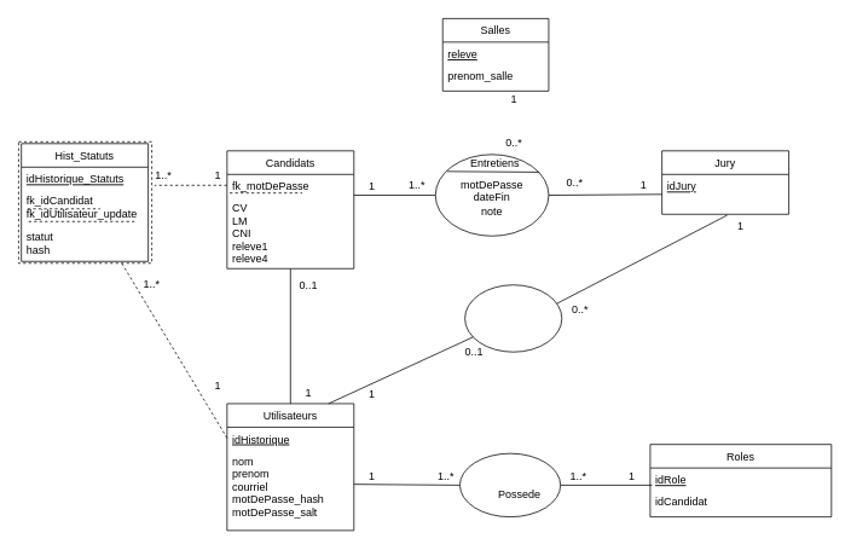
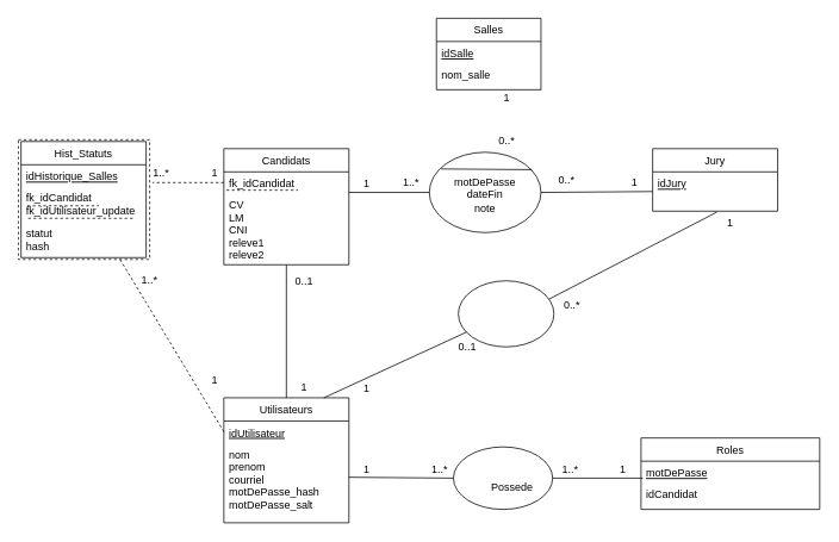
  <mxCell id="0" />
  <mxCell id="1" parent="0" />
  <mxCell id="2" value="" style="shape=ext;double=0;rounded=0;whiteSpace=wrap;html=1;dashed=1;fillColor=none;strokeColor=#000000;recursiveResize=0;" parent="1" vertex="1"><mxGeometry x="20" y="156" width="147" height="134" as="geometry" /></mxCell>
  <mxCell id="3" value="Jury" style="swimlane;fontStyle=0;childLayout=stackLayout;horizontal=1;startSize=26;fillColor=none;horizontalStack=0;resizeParent=1;resizeParentMax=0;resizeLast=0;collapsible=1;marginBottom=0;" parent="1" vertex="1"><mxGeometry x="730" y="166" width="140" height="70" as="geometry" /></mxCell>
  <mxCell id="4" value="idJury" style="text;strokeColor=none;fillColor=none;align=left;verticalAlign=top;spacingLeft=4;spacingRight=4;overflow=hidden;rotatable=0;points=[[0,0.5],[1,0.5]];portConstraint=eastwest;fontStyle=4" parent="3" vertex="1"><mxGeometry y="26" width="140" height="44" as="geometry" /></mxCell>
  <mxCell id="5" value="Candidats" style="swimlane;fontStyle=0;childLayout=stackLayout;horizontal=1;startSize=26;fillColor=none;horizontalStack=0;resizeParent=1;resizeParentMax=0;resizeLast=0;collapsible=1;marginBottom=0;" parent="1" vertex="1"><mxGeometry x="250" y="166" width="140" height="130" as="geometry" /></mxCell>
- <mxCell id="6" value="fk_motDePasse" style="text;strokeColor=none;fillColor=none;align=left;verticalAlign=top;spacingLeft=4;spacingRight=4;overflow=hidden;rotatable=0;points=[[0,0.5],[1,0.5]];portConstraint=eastwest;fontStyle=0" parent="5" vertex="1"><mxGeometry y="26" width="140" height="24" as="geometry" /></mxCell>
+ <mxCell id="6" value="fk_idCandidat" style="text;strokeColor=none;fillColor=none;align=left;verticalAlign=top;spacingLeft=4;spacingRight=4;overflow=hidden;rotatable=0;points=[[0,0.5],[1,0.5]];portConstraint=eastwest;fontStyle=0" parent="5" vertex="1"><mxGeometry y="26" width="140" height="24" as="geometry" /></mxCell>
  <mxCell id="7" value="" style="endArrow=none;dashed=1;html=1;fontColor=none;" parent="5" edge="1"><mxGeometry width="50" height="50" relative="1" as="geometry"><mxPoint x="3.0" y="46.5" as="sourcePoint" /><mxPoint x="83.0" y="46.5" as="targetPoint" /></mxGeometry></mxCell>
- <mxCell id="8" value="CV&#10;LM&#10;CNI&#10;releve1&#10;releve4" style="text;strokeColor=none;fillColor=none;align=left;verticalAlign=top;spacingLeft=4;spacingRight=4;overflow=hidden;rotatable=0;points=[[0,0.5],[1,0.5]];portConstraint=eastwest;fontStyle=0" parent="5" vertex="1"><mxGeometry y="50" width="140" height="80" as="geometry" /></mxCell>
+ <mxCell id="8" value="CV&#10;LM&#10;CNI&#10;releve1&#10;releve2" style="text;strokeColor=none;fillColor=none;align=left;verticalAlign=top;spacingLeft=4;spacingRight=4;overflow=hidden;rotatable=0;points=[[0,0.5],[1,0.5]];portConstraint=eastwest;fontStyle=0" parent="5" vertex="1"><mxGeometry y="50" width="140" height="80" as="geometry" /></mxCell>
  <mxCell id="9" value="Utilisateurs" style="swimlane;fontStyle=0;childLayout=stackLayout;horizontal=1;startSize=26;fillColor=none;horizontalStack=0;resizeParent=1;resizeParentMax=0;resizeLast=0;collapsible=1;marginBottom=0;" parent="1" vertex="1"><mxGeometry x="250" y="445" width="140" height="140" as="geometry" /></mxCell>
- <mxCell id="10" value="idHistorique" style="text;strokeColor=none;fillColor=none;align=left;verticalAlign=top;spacingLeft=4;spacingRight=4;overflow=hidden;rotatable=0;points=[[0,0.5],[1,0.5]];portConstraint=eastwest;fontStyle=4" parent="9" vertex="1"><mxGeometry y="26" width="140" height="24" as="geometry" /></mxCell>
+ <mxCell id="10" value="idUtilisateur" style="text;strokeColor=none;fillColor=none;align=left;verticalAlign=top;spacingLeft=4;spacingRight=4;overflow=hidden;rotatable=0;points=[[0,0.5],[1,0.5]];portConstraint=eastwest;fontStyle=4" parent="9" vertex="1"><mxGeometry y="26" width="140" height="24" as="geometry" /></mxCell>
  <mxCell id="11" value="nom&#10;prenom&#10;courriel&#10;motDePasse_hash&#10;motDePasse_salt" style="text;strokeColor=none;fillColor=none;align=left;verticalAlign=top;spacingLeft=4;spacingRight=4;overflow=hidden;rotatable=0;points=[[0,0.5],[1,0.5]];portConstraint=eastwest;fontStyle=0" parent="9" vertex="1"><mxGeometry y="50" width="140" height="90" as="geometry" /></mxCell>
  <mxCell id="12" value="" style="ellipse;whiteSpace=wrap;html=1;fillColor=none;" parent="1" vertex="1"><mxGeometry x="480" y="170" width="125" height="90" as="geometry" /></mxCell>
  <mxCell id="13" value="" style="endArrow=none;html=1;entryX=0.918;entryY=0.217;entryDx=0;entryDy=0;exitX=0.106;exitY=0.208;exitDx=0;exitDy=0;entryPerimeter=0;exitPerimeter=0;" parent="1" source="12" target="12" edge="1"><mxGeometry width="50" height="50" relative="1" as="geometry"><mxPoint x="465" y="217" as="sourcePoint" /><mxPoint x="585" y="217" as="targetPoint" /></mxGeometry></mxCell>
- <mxCell id="14" value="Entretiens" style="text;html=1;strokeColor=none;fillColor=none;align=center;verticalAlign=middle;whiteSpace=wrap;rounded=0;" parent="1" vertex="1"><mxGeometry x="526" y="170" width="40" height="20" as="geometry" /></mxCell>
  <mxCell id="15" value="motDePasse&lt;br&gt;dateFin&lt;br&gt;note" style="text;html=1;strokeColor=none;fillColor=none;align=center;verticalAlign=middle;whiteSpace=wrap;rounded=0;" parent="1" vertex="1"><mxGeometry x="509" y="195" width="67" height="46" as="geometry" /></mxCell>
  <mxCell id="16" value="" style="endArrow=none;html=1;entryX=0;entryY=0.5;entryDx=0;entryDy=0;" parent="1" target="12" edge="1"><mxGeometry width="50" height="50" relative="1" as="geometry"><mxPoint x="390" y="215" as="sourcePoint" /><mxPoint x="290" y="673" as="targetPoint" /></mxGeometry></mxCell>
  <mxCell id="17" value="" style="endArrow=none;html=1;entryX=1;entryY=0.5;entryDx=0;entryDy=0;exitX=0;exitY=0.5;exitDx=0;exitDy=0;" parent="1" source="4" target="12" edge="1"><mxGeometry width="50" height="50" relative="1" as="geometry"><mxPoint x="240" y="723" as="sourcePoint" /><mxPoint x="290" y="673" as="targetPoint" /></mxGeometry></mxCell>
  <mxCell id="18" value="1" style="text;html=1;strokeColor=none;fillColor=none;align=center;verticalAlign=middle;whiteSpace=wrap;rounded=0;" parent="1" vertex="1"><mxGeometry x="390" y="195" width="40" height="20" as="geometry" /></mxCell>
  <mxCell id="19" value="Roles" style="swimlane;fontStyle=0;childLayout=stackLayout;horizontal=1;startSize=26;fillColor=none;horizontalStack=0;resizeParent=1;resizeParentMax=0;resizeLast=0;collapsible=1;marginBottom=0;" parent="1" vertex="1"><mxGeometry x="717" y="490" width="200" height="80" as="geometry"><mxRectangle x="468.5" y="350" width="70" height="26" as="alternateBounds" /></mxGeometry></mxCell>
- <mxCell id="20" value="idRole" style="text;strokeColor=none;fillColor=none;align=left;verticalAlign=top;spacingLeft=4;spacingRight=4;overflow=hidden;rotatable=0;points=[[0,0.5],[1,0.5]];portConstraint=eastwest;fontStyle=4" parent="19" vertex="1"><mxGeometry y="26" width="200" height="24" as="geometry" /></mxCell>
+ <mxCell id="20" value="motDePasse" style="text;strokeColor=none;fillColor=none;align=left;verticalAlign=top;spacingLeft=4;spacingRight=4;overflow=hidden;rotatable=0;points=[[0,0.5],[1,0.5]];portConstraint=eastwest;fontStyle=4" parent="19" vertex="1"><mxGeometry y="26" width="200" height="24" as="geometry" /></mxCell>
  <mxCell id="21" value="idCandidat" style="text;strokeColor=none;fillColor=none;align=left;verticalAlign=top;spacingLeft=4;spacingRight=4;overflow=hidden;rotatable=0;points=[[0,0.5],[1,0.5]];portConstraint=eastwest;fontStyle=0" parent="19" vertex="1"><mxGeometry y="50" width="200" height="30" as="geometry" /></mxCell>
  <mxCell id="22" value="&lt;span style=&quot;color: rgba(0 , 0 , 0 , 0) ; font-family: monospace ; font-size: 0px ; background-color: rgb(248 , 249 , 250)&quot;&gt;%3CmxGraphModel%3E%3Croot%3E%3CmxCell%20id%3D%220%22%2F%3E%3CmxCell%20id%3D%221%22%20parent%3D%220%22%2F%3E%3CmxCell%20id%3D%222%22%20value%3D%221%22%20style%3D%22text%3Bhtml%3D1%3BstrokeColor%3Dnone%3BfillColor%3Dnone%3Balign%3Dcenter%3BverticalAlign%3Dmiddle%3BwhiteSpace%3Dwrap%3Brounded%3D0%3B%22%20vertex%3D%221%22%20parent%3D%221%22%3E%3CmxGeometry%20x%3D%22406.5%22%20y%3D%22387%22%20width%3D%2240%22%20height%3D%2220%22%20as%3D%22geometry%22%2F%3E%3C%2FmxCell%3E%3C%2Froot%3E%3C%2FmxGraphModel%3E&lt;/span&gt;" style="endArrow=none;html=1;entryX=0.5;entryY=0;entryDx=0;entryDy=0;dashed=0;" parent="1" source="8" target="9" edge="1"><mxGeometry width="50" height="50" relative="1" as="geometry"><mxPoint x="250" y="693" as="sourcePoint" /><mxPoint x="300" y="643" as="targetPoint" /></mxGeometry></mxCell>
  <mxCell id="23" value="0..1" style="text;html=1;strokeColor=none;fillColor=none;align=center;verticalAlign=middle;whiteSpace=wrap;rounded=0;" parent="1" vertex="1"><mxGeometry x="320" y="305" width="40" height="20" as="geometry" /></mxCell>
  <mxCell id="24" value="1" style="text;html=1;strokeColor=none;fillColor=none;align=center;verticalAlign=middle;whiteSpace=wrap;rounded=0;" parent="1" vertex="1"><mxGeometry x="390" y="425" width="40" height="20" as="geometry" /></mxCell>
  <mxCell id="25" value="Salles" style="swimlane;fontStyle=0;childLayout=stackLayout;horizontal=1;startSize=26;fillColor=none;horizontalStack=0;resizeParent=1;resizeParentMax=0;resizeLast=0;collapsible=1;marginBottom=0;" parent="1" vertex="1"><mxGeometry x="488" y="20" width="117" height="80" as="geometry" /></mxCell>
- <mxCell id="26" value="releve" style="text;strokeColor=none;fillColor=none;align=left;verticalAlign=top;spacingLeft=4;spacingRight=4;overflow=hidden;rotatable=0;points=[[0,0.5],[1,0.5]];portConstraint=eastwest;fontStyle=4" parent="25" vertex="1"><mxGeometry y="26" width="117" height="24" as="geometry" /></mxCell>
- <mxCell id="27" value="prenom_salle&#10;" style="text;strokeColor=none;fillColor=none;align=left;verticalAlign=top;spacingLeft=4;spacingRight=4;overflow=hidden;rotatable=0;points=[[0,0.5],[1,0.5]];portConstraint=eastwest;fontStyle=0" parent="25" vertex="1"><mxGeometry y="50" width="117" height="30" as="geometry" /></mxCell>
+ <mxCell id="26" value="idSalle" style="text;strokeColor=none;fillColor=none;align=left;verticalAlign=top;spacingLeft=4;spacingRight=4;overflow=hidden;rotatable=0;points=[[0,0.5],[1,0.5]];portConstraint=eastwest;fontStyle=4" parent="25" vertex="1"><mxGeometry y="26" width="117" height="24" as="geometry" /></mxCell>
+ <mxCell id="27" value="nom_salle&#10;" style="text;strokeColor=none;fillColor=none;align=left;verticalAlign=top;spacingLeft=4;spacingRight=4;overflow=hidden;rotatable=0;points=[[0,0.5],[1,0.5]];portConstraint=eastwest;fontStyle=0" parent="25" vertex="1"><mxGeometry y="50" width="117" height="30" as="geometry" /></mxCell>
  <mxCell id="28" value="1" style="text;html=1;strokeColor=none;fillColor=none;align=center;verticalAlign=middle;whiteSpace=wrap;rounded=0;" parent="1" vertex="1"><mxGeometry x="546.5" y="100" width="40" height="20" as="geometry" /></mxCell>
  <mxCell id="29" value="1" style="text;html=1;strokeColor=none;fillColor=none;align=center;verticalAlign=middle;whiteSpace=wrap;rounded=0;" parent="1" vertex="1"><mxGeometry x="320" y="423" width="40" height="20" as="geometry" /></mxCell>
  <mxCell id="30" value="" style="ellipse;whiteSpace=wrap;html=1;fillColor=none;" parent="1" vertex="1"><mxGeometry x="512.5" y="314" width="107" height="74" as="geometry" /></mxCell>
  <mxCell id="31" value="" style="endArrow=none;html=1;entryX=0.8;entryY=0;entryDx=0;entryDy=0;entryPerimeter=0;" parent="1" source="30" target="9" edge="1"><mxGeometry width="50" height="50" relative="1" as="geometry"><mxPoint x="250" y="780" as="sourcePoint" /><mxPoint x="300" y="730" as="targetPoint" /></mxGeometry></mxCell>
  <mxCell id="32" value="" style="endArrow=none;html=1;entryX=0.948;entryY=0.278;entryDx=0;entryDy=0;entryPerimeter=0;exitX=0.514;exitY=1.023;exitDx=0;exitDy=0;exitPerimeter=0;" parent="1" source="4" target="30" edge="1"><mxGeometry width="50" height="50" relative="1" as="geometry"><mxPoint x="750" y="300" as="sourcePoint" /><mxPoint x="300" y="730" as="targetPoint" /></mxGeometry></mxCell>
  <mxCell id="33" value="0..*" style="text;html=1;strokeColor=none;fillColor=none;align=center;verticalAlign=middle;whiteSpace=wrap;rounded=0;" parent="1" vertex="1"><mxGeometry x="620" y="331" width="40" height="20" as="geometry" /></mxCell>
  <mxCell id="34" value="" style="ellipse;whiteSpace=wrap;html=1;fillColor=none;" parent="1" vertex="1"><mxGeometry x="507" y="500" width="111" height="70" as="geometry" /></mxCell>
  <mxCell id="35" value="Possede" style="text;html=1;strokeColor=none;fillColor=none;align=center;verticalAlign=middle;whiteSpace=wrap;rounded=0;" parent="1" vertex="1"><mxGeometry x="552.5" y="535" width="40" height="20" as="geometry" /></mxCell>
  <mxCell id="36" value="Hist_Statuts" style="swimlane;fontStyle=0;childLayout=stackLayout;horizontal=1;startSize=26;fillColor=none;horizontalStack=0;resizeParent=1;resizeParentMax=0;resizeLast=0;collapsible=1;marginBottom=0;" parent="1" vertex="1"><mxGeometry x="23" y="158" width="140" height="130" as="geometry" /></mxCell>
- <mxCell id="37" value="idHistorique_Statuts" style="text;strokeColor=none;fillColor=none;align=left;verticalAlign=top;spacingLeft=4;spacingRight=4;overflow=hidden;rotatable=0;points=[[0,0.5],[1,0.5]];portConstraint=eastwest;fontStyle=4" parent="36" vertex="1"><mxGeometry y="26" width="140" height="24" as="geometry" /></mxCell>
+ <mxCell id="37" value="idHistorique_Salles" style="text;strokeColor=none;fillColor=none;align=left;verticalAlign=top;spacingLeft=4;spacingRight=4;overflow=hidden;rotatable=0;points=[[0,0.5],[1,0.5]];portConstraint=eastwest;fontStyle=4" parent="36" vertex="1"><mxGeometry y="26" width="140" height="24" as="geometry" /></mxCell>
  <mxCell id="38" value="" style="endArrow=none;dashed=1;html=1;fontColor=none;" parent="36" edge="1"><mxGeometry width="50" height="50" relative="1" as="geometry"><mxPoint x="7" y="72" as="sourcePoint" /><mxPoint x="87" y="72" as="targetPoint" /></mxGeometry></mxCell>
  <mxCell id="39" value="fk_idCandidat&lt;br&gt;fk_idUtilisateur_update" style="text;strokeColor=none;fillColor=none;align=left;verticalAlign=top;spacingLeft=4;spacingRight=4;overflow=hidden;rotatable=0;points=[[0,0.5],[1,0.5]];portConstraint=eastwest;fontStyle=0;dashed=1;horizontal=1;fontColor=#000000;html=1;whiteSpace=wrap;" parent="36" vertex="1"><mxGeometry y="50" width="140" height="40" as="geometry" /></mxCell>
  <mxCell id="40" value="" style="endArrow=none;dashed=1;html=1;fontColor=none;exitX=0.057;exitY=0.9;exitDx=0;exitDy=0;exitPerimeter=0;" parent="36" source="39" edge="1"><mxGeometry width="50" height="50" relative="1" as="geometry"><mxPoint x="7" y="106" as="sourcePoint" /><mxPoint x="127" y="86" as="targetPoint" /></mxGeometry></mxCell>
  <mxCell id="41" value="statut&#10;hash" style="text;strokeColor=none;fillColor=none;align=left;verticalAlign=top;spacingLeft=4;spacingRight=4;overflow=hidden;rotatable=0;points=[[0,0.5],[1,0.5]];portConstraint=eastwest;" parent="36" vertex="1"><mxGeometry y="90" width="140" height="40" as="geometry" /></mxCell>
  <mxCell id="42" value="" style="endArrow=none;html=1;exitX=0.75;exitY=1;exitDx=0;exitDy=0;entryX=0.25;entryY=1;entryDx=0;entryDy=0;dashed=1;" parent="1" source="44" target="43" edge="1"><mxGeometry width="50" height="50" relative="1" as="geometry"><mxPoint x="220" y="290" as="sourcePoint" /><mxPoint x="160" y="212" as="targetPoint" /></mxGeometry></mxCell>
  <mxCell id="43" value="1..*" style="text;html=1;strokeColor=none;fillColor=none;align=center;verticalAlign=middle;whiteSpace=wrap;rounded=0;" parent="1" vertex="1"><mxGeometry x="160" y="184" width="40" height="20" as="geometry" /></mxCell>
  <mxCell id="44" value="1" style="text;html=1;strokeColor=none;fillColor=none;align=center;verticalAlign=middle;whiteSpace=wrap;rounded=0;" parent="1" vertex="1"><mxGeometry x="220" y="184" width="40" height="20" as="geometry" /></mxCell>
  <mxCell id="45" value="" style="endArrow=none;html=1;exitX=0;exitY=0.5;exitDx=0;exitDy=0;dashed=1;" parent="1" source="10" target="2" edge="1"><mxGeometry width="50" height="50" relative="1" as="geometry"><mxPoint x="20" y="680" as="sourcePoint" /><mxPoint x="70" y="630" as="targetPoint" /></mxGeometry></mxCell>
  <mxCell id="46" value="" style="endArrow=none;html=1;exitX=0;exitY=0.5;exitDx=0;exitDy=0;" parent="1" source="34" edge="1"><mxGeometry width="50" height="50" relative="1" as="geometry"><mxPoint x="20" y="680" as="sourcePoint" /><mxPoint x="390" y="534" as="targetPoint" /></mxGeometry></mxCell>
  <mxCell id="47" value="" style="endArrow=none;html=1;entryX=1;entryY=0.5;entryDx=0;entryDy=0;" parent="1" target="34" edge="1"><mxGeometry width="50" height="50" relative="1" as="geometry"><mxPoint x="719" y="535" as="sourcePoint" /><mxPoint x="100" y="630" as="targetPoint" /></mxGeometry></mxCell>
  <mxCell id="48" value="1..*" style="text;html=1;strokeColor=none;fillColor=none;align=center;verticalAlign=middle;whiteSpace=wrap;rounded=0;" parent="1" vertex="1"><mxGeometry x="147" y="304" width="40" height="20" as="geometry" /></mxCell>
  <mxCell id="49" value="1" style="text;html=1;strokeColor=none;fillColor=none;align=center;verticalAlign=middle;whiteSpace=wrap;rounded=0;" parent="1" vertex="1"><mxGeometry x="220" y="415" width="40" height="20" as="geometry" /></mxCell>
  <mxCell id="50" value="1..*" style="text;html=1;strokeColor=none;fillColor=none;align=center;verticalAlign=middle;whiteSpace=wrap;rounded=0;" parent="1" vertex="1"><mxGeometry x="440" y="194" width="40" height="20" as="geometry" /></mxCell>
  <mxCell id="51" value="0..*" style="text;html=1;strokeColor=none;fillColor=none;align=center;verticalAlign=middle;whiteSpace=wrap;rounded=0;" parent="1" vertex="1"><mxGeometry x="546.5" y="147" width="40" height="20" as="geometry" /></mxCell>
  <mxCell id="52" value="1" style="text;html=1;strokeColor=none;fillColor=none;align=center;verticalAlign=middle;whiteSpace=wrap;rounded=0;" parent="1" vertex="1"><mxGeometry x="390" y="515" width="40" height="20" as="geometry" /></mxCell>
  <mxCell id="53" value="1..*" style="text;html=1;strokeColor=none;fillColor=none;align=center;verticalAlign=middle;whiteSpace=wrap;rounded=0;" parent="1" vertex="1"><mxGeometry x="472" y="515" width="40" height="20" as="geometry" /></mxCell>
  <mxCell id="54" value="0..1" style="text;html=1;strokeColor=none;fillColor=none;align=center;verticalAlign=middle;whiteSpace=wrap;rounded=0;" parent="1" vertex="1"><mxGeometry x="502.5" y="378" width="40" height="20" as="geometry" /></mxCell>
  <mxCell id="55" value="1" style="text;html=1;strokeColor=none;fillColor=none;align=center;verticalAlign=middle;whiteSpace=wrap;rounded=0;" parent="1" vertex="1"><mxGeometry x="690" y="194" width="40" height="20" as="geometry" /></mxCell>
  <mxCell id="56" value="1" style="text;html=1;strokeColor=none;fillColor=none;align=center;verticalAlign=middle;whiteSpace=wrap;rounded=0;" parent="1" vertex="1"><mxGeometry x="797" y="240" width="40" height="20" as="geometry" /></mxCell>
  <mxCell id="57" value="1" style="text;html=1;strokeColor=none;fillColor=none;align=center;verticalAlign=middle;whiteSpace=wrap;rounded=0;" parent="1" vertex="1"><mxGeometry x="677" y="515" width="40" height="20" as="geometry" /></mxCell>
  <mxCell id="58" value="1..*" style="text;html=1;strokeColor=none;fillColor=none;align=center;verticalAlign=middle;whiteSpace=wrap;rounded=0;" parent="1" vertex="1"><mxGeometry x="618" y="515" width="40" height="20" as="geometry" /></mxCell>
  <mxCell id="59" value="0..*" style="text;html=1;strokeColor=none;fillColor=none;align=center;verticalAlign=middle;whiteSpace=wrap;rounded=0;" parent="1" vertex="1"><mxGeometry x="613.5" y="191" width="40" height="20" as="geometry" /></mxCell>
